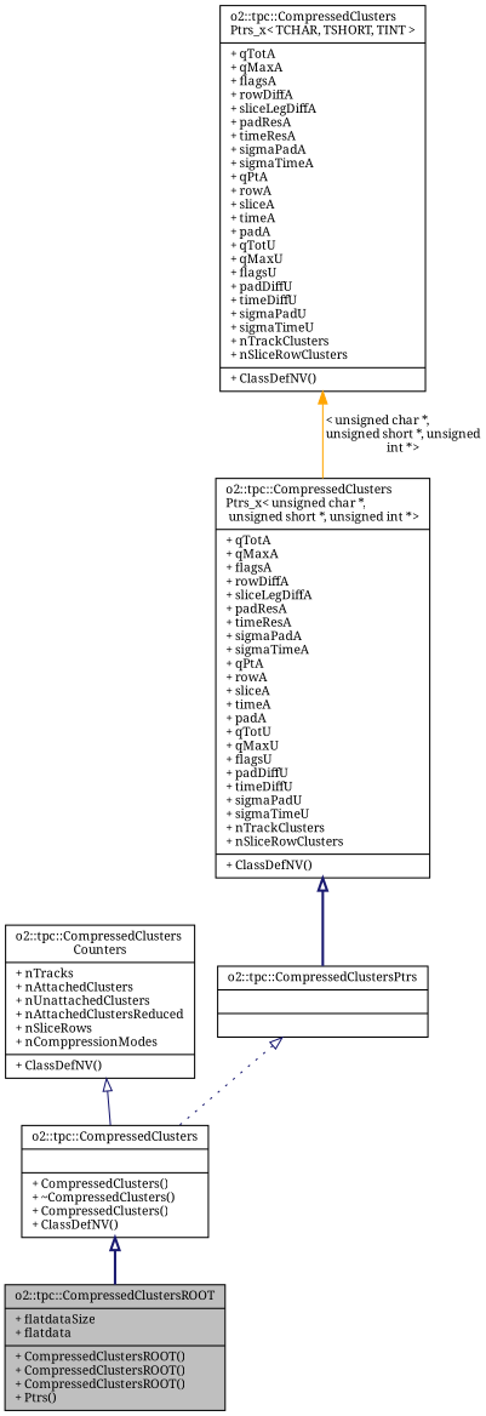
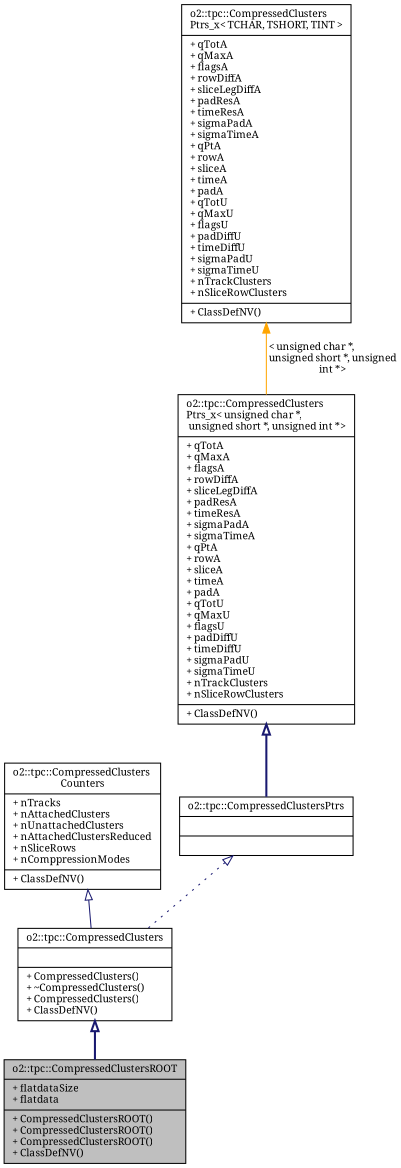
  digraph {
    fontname="Noto Serif"
    node [color=black fontname="Noto Serif" fontsize=10 shape=record]
    edge [arrowtail=onormal color=midnightblue dir=back fontname="Noto Serif" fontsize=10 labelfontname=Helvetica labelfontsize=10 style=bold]
-   n1 [fillcolor=grey75 fontcolor=black height=0.2 label="{o2::tpc::CompressedClustersROOT\n|+ flatdataSize\l+ flatdata\l|+ CompressedClustersROOT()\l+ CompressedClustersROOT()\l+ CompressedClustersROOT()\l+ Ptrs()\l}" style=filled width=0.4]
+   n1 [fillcolor=grey75 fontcolor=black height=0.2 label="{o2::tpc::CompressedClustersROOT\n|+ flatdataSize\l+ flatdata\l|+ CompressedClustersROOT()\l+ CompressedClustersROOT()\l+ CompressedClustersROOT()\l+ ClassDefNV()\l}" style=filled width=0.4]
    n2 [height=0.2 label="{o2::tpc::CompressedClusters\n||+ CompressedClusters()\l+ ~CompressedClusters()\l+ CompressedClusters()\l+ ClassDefNV()\l}" width=0.4]
    n3 [height=0.2 label="{o2::tpc::CompressedClusters\lCounters\n|+ nTracks\l+ nAttachedClusters\l+ nUnattachedClusters\l+ nAttachedClustersReduced\l+ nSliceRows\l+ nComppressionModes\l|+ ClassDefNV()\l}" width=0.4]
    n4 [height=0.2 label="{o2::tpc::CompressedClustersPtrs\n||}" width=0.4]
    n5 [height=0.2 label="{o2::tpc::CompressedClusters\lPtrs_x\< unsigned char *,\l unsigned short *, unsigned int *\>\n|+ qTotA\l+ qMaxA\l+ flagsA\l+ rowDiffA\l+ sliceLegDiffA\l+ padResA\l+ timeResA\l+ sigmaPadA\l+ sigmaTimeA\l+ qPtA\l+ rowA\l+ sliceA\l+ timeA\l+ padA\l+ qTotU\l+ qMaxU\l+ flagsU\l+ padDiffU\l+ timeDiffU\l+ sigmaPadU\l+ sigmaTimeU\l+ nTrackClusters\l+ nSliceRowClusters\l|+ ClassDefNV()\l}" width=0.4]
    n6 [height=0.2 label="{o2::tpc::CompressedClusters\lPtrs_x\< TCHAR, TSHORT, TINT \>\n|+ qTotA\l+ qMaxA\l+ flagsA\l+ rowDiffA\l+ sliceLegDiffA\l+ padResA\l+ timeResA\l+ sigmaPadA\l+ sigmaTimeA\l+ qPtA\l+ rowA\l+ sliceA\l+ timeA\l+ padA\l+ qTotU\l+ qMaxU\l+ flagsU\l+ padDiffU\l+ timeDiffU\l+ sigmaPadU\l+ sigmaTimeU\l+ nTrackClusters\l+ nSliceRowClusters\l|+ ClassDefNV()\l}" width=0.4]
    n2 -> n1
    n3 -> n2 [style=solid]
    n4 -> n2 [style=dotted]
    n5 -> n4
    n6 -> n5 [color=orange label=" \< unsigned char *,\l unsigned short *, unsigned\l int *\>" style=solid arrowtail=""]
  }
